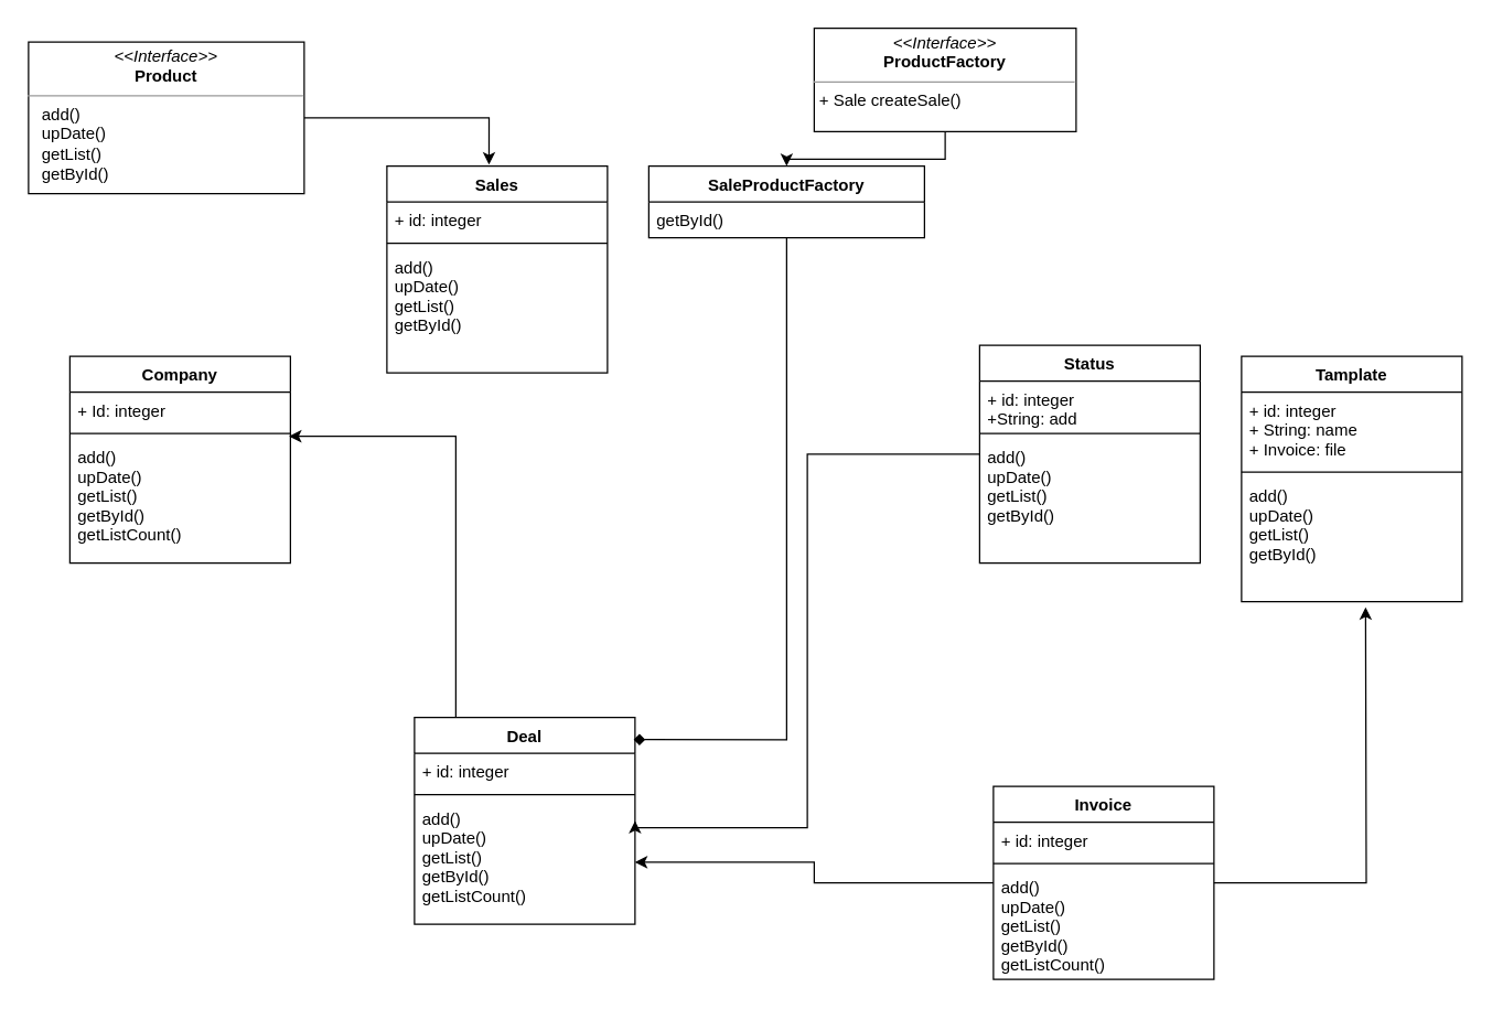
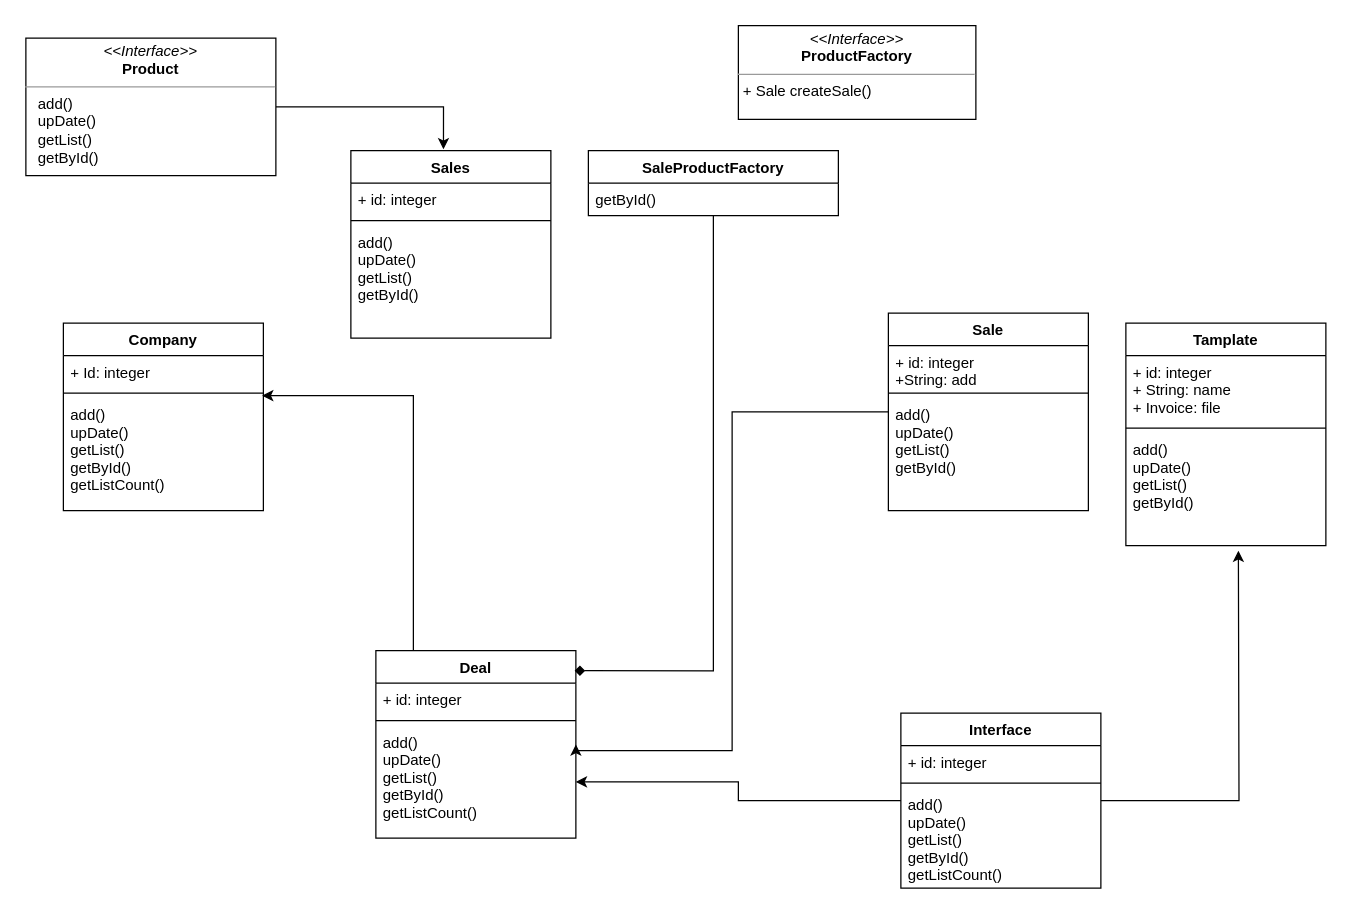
  <mxCell id="0" />
  <mxCell id="1" parent="0" />
  <mxCell id="2" value="Tamplate" style="swimlane;fontStyle=1;align=center;verticalAlign=top;childLayout=stackLayout;horizontal=1;startSize=26;horizontalStack=0;resizeParent=1;resizeParentMax=0;resizeLast=0;collapsible=1;marginBottom=0;" vertex="1" parent="1"><mxGeometry x="900" y="258" width="160" height="178" as="geometry" /></mxCell>
  <mxCell id="3" value="+ id: integer&#10;+ String: name&#10;+ Invoice: file" style="text;strokeColor=none;fillColor=none;align=left;verticalAlign=top;spacingLeft=4;spacingRight=4;overflow=hidden;rotatable=0;points=[[0,0.5],[1,0.5]];portConstraint=eastwest;" vertex="1" parent="2"><mxGeometry y="26" width="160" height="54" as="geometry" /></mxCell>
  <mxCell id="4" value="" style="line;strokeWidth=1;fillColor=none;align=left;verticalAlign=middle;spacingTop=-1;spacingLeft=3;spacingRight=3;rotatable=0;labelPosition=right;points=[];portConstraint=eastwest;" vertex="1" parent="2"><mxGeometry y="80" width="160" height="8" as="geometry" /></mxCell>
  <mxCell id="5" value="add()&#10;upDate()&#10;getList()&#10;getById()&#10;" style="text;strokeColor=none;fillColor=none;align=left;verticalAlign=top;spacingLeft=4;spacingRight=4;overflow=hidden;rotatable=0;points=[[0,0.5],[1,0.5]];portConstraint=eastwest;" vertex="1" parent="2"><mxGeometry y="88" width="160" height="90" as="geometry" /></mxCell>
  <mxCell id="6" style="edgeStyle=orthogonalEdgeStyle;rounded=0;orthogonalLoop=1;jettySize=auto;html=1;entryX=0.994;entryY=1.231;entryDx=0;entryDy=0;entryPerimeter=0;" edge="1" parent="1" source="7" target="23"><mxGeometry relative="1" as="geometry"><Array as="points"><mxPoint x="330" y="316" /></Array></mxGeometry></mxCell>
  <mxCell id="7" value="Deal" style="swimlane;fontStyle=1;align=center;verticalAlign=top;childLayout=stackLayout;horizontal=1;startSize=26;horizontalStack=0;resizeParent=1;resizeParentMax=0;resizeLast=0;collapsible=1;marginBottom=0;" vertex="1" parent="1"><mxGeometry x="300" y="520" width="160" height="150" as="geometry" /></mxCell>
  <mxCell id="8" value="+ id: integer" style="text;strokeColor=none;fillColor=none;align=left;verticalAlign=top;spacingLeft=4;spacingRight=4;overflow=hidden;rotatable=0;points=[[0,0.5],[1,0.5]];portConstraint=eastwest;" vertex="1" parent="7"><mxGeometry y="26" width="160" height="26" as="geometry" /></mxCell>
  <mxCell id="9" value="" style="line;strokeWidth=1;fillColor=none;align=left;verticalAlign=middle;spacingTop=-1;spacingLeft=3;spacingRight=3;rotatable=0;labelPosition=right;points=[];portConstraint=eastwest;" vertex="1" parent="7"><mxGeometry y="52" width="160" height="8" as="geometry" /></mxCell>
  <mxCell id="10" value="add()&#10;upDate()&#10;getList()&#10;getById()&#10;getListCount()" style="text;strokeColor=none;fillColor=none;align=left;verticalAlign=top;spacingLeft=4;spacingRight=4;overflow=hidden;rotatable=0;points=[[0,0.5],[1,0.5]];portConstraint=eastwest;" vertex="1" parent="7"><mxGeometry y="60" width="160" height="90" as="geometry" /></mxCell>
  <mxCell id="11" style="edgeStyle=orthogonalEdgeStyle;rounded=0;orthogonalLoop=1;jettySize=auto;html=1;" edge="1" parent="1" source="12"><mxGeometry relative="1" as="geometry"><mxPoint x="460" y="595" as="targetPoint" /><Array as="points"><mxPoint x="585" y="329" /><mxPoint x="585" y="600" /><mxPoint x="460" y="600" /></Array></mxGeometry></mxCell>
- <mxCell id="12" value="Status" style="swimlane;fontStyle=1;align=center;verticalAlign=top;childLayout=stackLayout;horizontal=1;startSize=26;horizontalStack=0;resizeParent=1;resizeParentMax=0;resizeLast=0;collapsible=1;marginBottom=0;" vertex="1" parent="1"><mxGeometry x="710" y="250" width="160" height="158" as="geometry" /></mxCell>
+ <mxCell id="12" value="Sale" style="swimlane;fontStyle=1;align=center;verticalAlign=top;childLayout=stackLayout;horizontal=1;startSize=26;horizontalStack=0;resizeParent=1;resizeParentMax=0;resizeLast=0;collapsible=1;marginBottom=0;" vertex="1" parent="1"><mxGeometry x="710" y="250" width="160" height="158" as="geometry" /></mxCell>
  <mxCell id="13" value="+ id: integer&#10;+String: add" style="text;strokeColor=none;fillColor=none;align=left;verticalAlign=top;spacingLeft=4;spacingRight=4;overflow=hidden;rotatable=0;points=[[0,0.5],[1,0.5]];portConstraint=eastwest;" vertex="1" parent="12"><mxGeometry y="26" width="160" height="34" as="geometry" /></mxCell>
  <mxCell id="14" value="" style="line;strokeWidth=1;fillColor=none;align=left;verticalAlign=middle;spacingTop=-1;spacingLeft=3;spacingRight=3;rotatable=0;labelPosition=right;points=[];portConstraint=eastwest;" vertex="1" parent="12"><mxGeometry y="60" width="160" height="8" as="geometry" /></mxCell>
  <mxCell id="15" value="add()&#10;upDate()&#10;getList()&#10;getById()&#10;" style="text;strokeColor=none;fillColor=none;align=left;verticalAlign=top;spacingLeft=4;spacingRight=4;overflow=hidden;rotatable=0;points=[[0,0.5],[1,0.5]];portConstraint=eastwest;" vertex="1" parent="12"><mxGeometry y="68" width="160" height="90" as="geometry" /></mxCell>
  <mxCell id="16" style="edgeStyle=orthogonalEdgeStyle;rounded=0;orthogonalLoop=1;jettySize=auto;html=1;" edge="1" parent="1" source="18"><mxGeometry relative="1" as="geometry"><mxPoint x="990" y="440" as="targetPoint" /></mxGeometry></mxCell>
  <mxCell id="17" style="edgeStyle=orthogonalEdgeStyle;rounded=0;orthogonalLoop=1;jettySize=auto;html=1;entryX=1;entryY=0.5;entryDx=0;entryDy=0;" edge="1" parent="1" source="18" target="10"><mxGeometry relative="1" as="geometry" /></mxCell>
- <mxCell id="18" value="Invoice" style="swimlane;fontStyle=1;align=center;verticalAlign=top;childLayout=stackLayout;horizontal=1;startSize=26;horizontalStack=0;resizeParent=1;resizeParentMax=0;resizeLast=0;collapsible=1;marginBottom=0;" vertex="1" parent="1"><mxGeometry x="720" y="570" width="160" height="140" as="geometry" /></mxCell>
+ <mxCell id="18" value="Interface" style="swimlane;fontStyle=1;align=center;verticalAlign=top;childLayout=stackLayout;horizontal=1;startSize=26;horizontalStack=0;resizeParent=1;resizeParentMax=0;resizeLast=0;collapsible=1;marginBottom=0;" vertex="1" parent="1"><mxGeometry x="720" y="570" width="160" height="140" as="geometry" /></mxCell>
  <mxCell id="19" value="+ id: integer" style="text;strokeColor=none;fillColor=none;align=left;verticalAlign=top;spacingLeft=4;spacingRight=4;overflow=hidden;rotatable=0;points=[[0,0.5],[1,0.5]];portConstraint=eastwest;" vertex="1" parent="18"><mxGeometry y="26" width="160" height="26" as="geometry" /></mxCell>
  <mxCell id="20" value="" style="line;strokeWidth=1;fillColor=none;align=left;verticalAlign=middle;spacingTop=-1;spacingLeft=3;spacingRight=3;rotatable=0;labelPosition=right;points=[];portConstraint=eastwest;" vertex="1" parent="18"><mxGeometry y="52" width="160" height="8" as="geometry" /></mxCell>
  <mxCell id="21" value="add()&#10;upDate()&#10;getList()&#10;getById()&#10;getListCount()" style="text;strokeColor=none;fillColor=none;align=left;verticalAlign=top;spacingLeft=4;spacingRight=4;overflow=hidden;rotatable=0;points=[[0,0.5],[1,0.5]];portConstraint=eastwest;" vertex="1" parent="18"><mxGeometry y="60" width="160" height="80" as="geometry" /></mxCell>
  <mxCell id="22" value="Company" style="swimlane;fontStyle=1;align=center;verticalAlign=top;childLayout=stackLayout;horizontal=1;startSize=26;horizontalStack=0;resizeParent=1;resizeParentMax=0;resizeLast=0;collapsible=1;marginBottom=0;" vertex="1" parent="1"><mxGeometry x="50" y="258" width="160" height="150" as="geometry" /></mxCell>
  <mxCell id="23" value="+ Id: integer" style="text;strokeColor=none;fillColor=none;align=left;verticalAlign=top;spacingLeft=4;spacingRight=4;overflow=hidden;rotatable=0;points=[[0,0.5],[1,0.5]];portConstraint=eastwest;" vertex="1" parent="22"><mxGeometry y="26" width="160" height="26" as="geometry" /></mxCell>
  <mxCell id="24" value="" style="line;strokeWidth=1;fillColor=none;align=left;verticalAlign=middle;spacingTop=-1;spacingLeft=3;spacingRight=3;rotatable=0;labelPosition=right;points=[];portConstraint=eastwest;" vertex="1" parent="22"><mxGeometry y="52" width="160" height="8" as="geometry" /></mxCell>
  <mxCell id="25" value="add()&#10;upDate()&#10;getList()&#10;getById()&#10;getListCount()" style="text;strokeColor=none;fillColor=none;align=left;verticalAlign=top;spacingLeft=4;spacingRight=4;overflow=hidden;rotatable=0;points=[[0,0.5],[1,0.5]];portConstraint=eastwest;" vertex="1" parent="22"><mxGeometry y="60" width="160" height="90" as="geometry" /></mxCell>
  <mxCell id="26" value="Sales" style="swimlane;fontStyle=1;align=center;verticalAlign=top;childLayout=stackLayout;horizontal=1;startSize=26;horizontalStack=0;resizeParent=1;resizeParentMax=0;resizeLast=0;collapsible=1;marginBottom=0;" vertex="1" parent="1"><mxGeometry x="280" y="120" width="160" height="150" as="geometry" /></mxCell>
  <mxCell id="27" value="+ id: integer" style="text;strokeColor=none;fillColor=none;align=left;verticalAlign=top;spacingLeft=4;spacingRight=4;overflow=hidden;rotatable=0;points=[[0,0.5],[1,0.5]];portConstraint=eastwest;" vertex="1" parent="26"><mxGeometry y="26" width="160" height="26" as="geometry" /></mxCell>
  <mxCell id="28" value="" style="line;strokeWidth=1;fillColor=none;align=left;verticalAlign=middle;spacingTop=-1;spacingLeft=3;spacingRight=3;rotatable=0;labelPosition=right;points=[];portConstraint=eastwest;" vertex="1" parent="26"><mxGeometry y="52" width="160" height="8" as="geometry" /></mxCell>
  <mxCell id="29" value="add()&#10;upDate()&#10;getList()&#10;getById()&#10;" style="text;strokeColor=none;fillColor=none;align=left;verticalAlign=top;spacingLeft=4;spacingRight=4;overflow=hidden;rotatable=0;points=[[0,0.5],[1,0.5]];portConstraint=eastwest;" vertex="1" parent="26"><mxGeometry y="60" width="160" height="90" as="geometry" /></mxCell>
  <mxCell id="30" style="edgeStyle=orthogonalEdgeStyle;rounded=0;orthogonalLoop=1;jettySize=auto;html=1;entryX=0.463;entryY=-0.007;entryDx=0;entryDy=0;entryPerimeter=0;" edge="1" parent="1" source="31" target="26"><mxGeometry relative="1" as="geometry" /></mxCell>
  <mxCell id="31" value="&lt;p style=&quot;margin: 0px ; margin-top: 4px ; text-align: center&quot;&gt;&lt;i&gt;&amp;lt;&amp;lt;Interface&amp;gt;&amp;gt;&lt;/i&gt;&lt;br&gt;&lt;b&gt;Product&lt;/b&gt;&lt;/p&gt;&lt;hr size=&quot;1&quot;&gt;&lt;p style=&quot;margin: 0px ; margin-left: 4px&quot;&gt;&lt;/p&gt;&lt;p style=&quot;margin: 0px ; margin-left: 4px&quot;&gt;&lt;/p&gt;&amp;nbsp; &amp;nbsp;add()&lt;br style=&quot;padding: 0px ; margin: 0px&quot;&gt;&amp;nbsp; &amp;nbsp;upDate()&lt;br style=&quot;padding: 0px ; margin: 0px&quot;&gt;&amp;nbsp; &amp;nbsp;getList()&lt;br style=&quot;padding: 0px ; margin: 0px&quot;&gt;&amp;nbsp; &amp;nbsp;getById()" style="verticalAlign=top;align=left;overflow=fill;fontSize=12;fontFamily=Helvetica;html=1;" vertex="1" parent="1"><mxGeometry x="20" y="30" width="200" height="110" as="geometry" /></mxCell>
- <mxCell id="32" style="edgeStyle=orthogonalEdgeStyle;rounded=0;orthogonalLoop=1;jettySize=auto;html=1;entryX=0.5;entryY=0;entryDx=0;entryDy=0;" edge="1" parent="1" source="33" target="35"><mxGeometry relative="1" as="geometry" /></mxCell>
  <mxCell id="33" value="&lt;p style=&quot;margin: 0px ; margin-top: 4px ; text-align: center&quot;&gt;&lt;i&gt;&amp;lt;&amp;lt;Interface&amp;gt;&amp;gt;&lt;/i&gt;&lt;br&gt;&lt;b&gt;ProductFactory&lt;/b&gt;&lt;/p&gt;&lt;hr size=&quot;1&quot;&gt;&lt;p style=&quot;margin: 0px ; margin-left: 4px&quot;&gt;+ Sale createSale()&lt;/p&gt;" style="verticalAlign=top;align=left;overflow=fill;fontSize=12;fontFamily=Helvetica;html=1;" vertex="1" parent="1"><mxGeometry x="590" y="20" width="190" height="75" as="geometry" /></mxCell>
  <mxCell id="34" style="edgeStyle=orthogonalEdgeStyle;rounded=0;orthogonalLoop=1;jettySize=auto;html=1;entryX=0.994;entryY=0.107;entryDx=0;entryDy=0;entryPerimeter=0;endArrow=diamond;" edge="1" parent="1" source="35" target="7"><mxGeometry relative="1" as="geometry"><Array as="points"><mxPoint x="570" y="536" /></Array></mxGeometry></mxCell>
  <mxCell id="35" value="SaleProductFactory" style="swimlane;fontStyle=1;align=center;verticalAlign=top;childLayout=stackLayout;horizontal=1;startSize=26;horizontalStack=0;resizeParent=1;resizeParentMax=0;resizeLast=0;collapsible=1;marginBottom=0;" vertex="1" parent="1"><mxGeometry x="470" y="120" width="200" height="52" as="geometry" /></mxCell>
  <mxCell id="36" value="getById()" style="text;strokeColor=none;fillColor=none;align=left;verticalAlign=top;spacingLeft=4;spacingRight=4;overflow=hidden;rotatable=0;points=[[0,0.5],[1,0.5]];portConstraint=eastwest;" vertex="1" parent="35"><mxGeometry y="26" width="200" height="26" as="geometry" /></mxCell>
